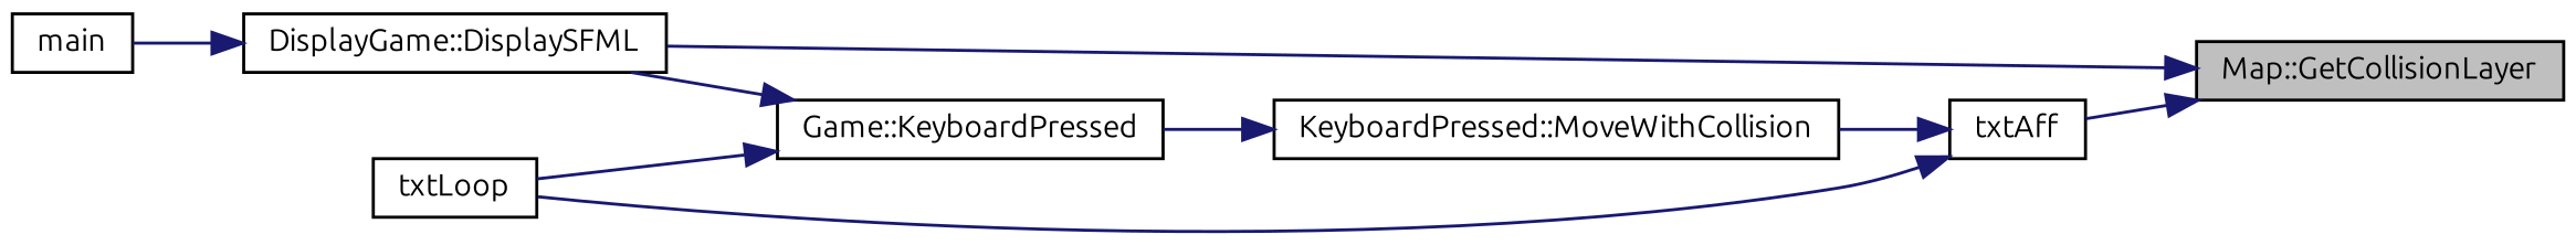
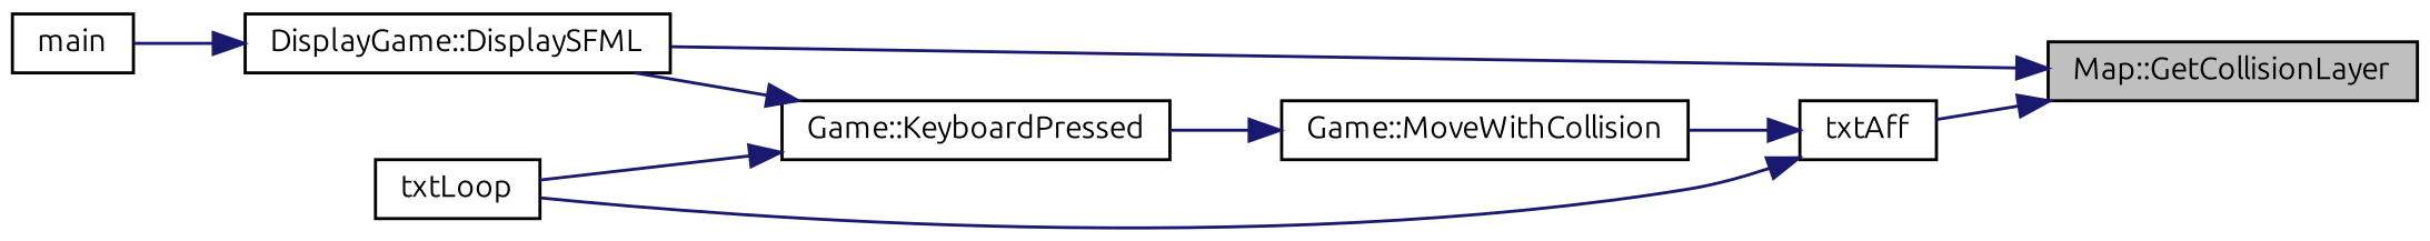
  digraph {
    fontname=Ubuntu
    rankdir=RL
    node [color=black fontname=Ubuntu fontsize=10 shape=record]
    edge [color=midnightblue dir=back fontname=Ubuntu fontsize=10 labelfontname=Helvetica labelfontsize=10 style=solid]
    n1 [fillcolor=grey75 fontcolor=black height=0.2 label="Map::GetCollisionLayer" style=filled width=0.4]
    n2 [height=0.2 label="DisplayGame::DisplaySFML" width=0.4]
    n3 [height=0.2 label=txtAff width=0.4]
    n4 [height=0.2 label=main width=0.4]
-   n5 [height=0.2 label="KeyboardPressed::MoveWithCollision" width=0.4]
+   n5 [height=0.2 label="Game::MoveWithCollision" width=0.4]
    n6 [height=0.2 label="Game::KeyboardPressed" width=0.4]
    n7 [height=0.2 label=txtLoop width=0.4]
    n1 -> n2
    n1 -> n3
    n2 -> n4
    n3 -> n5
    n3 -> n7
    n5 -> n6
    n6 -> n2
    n6 -> n7
  }
